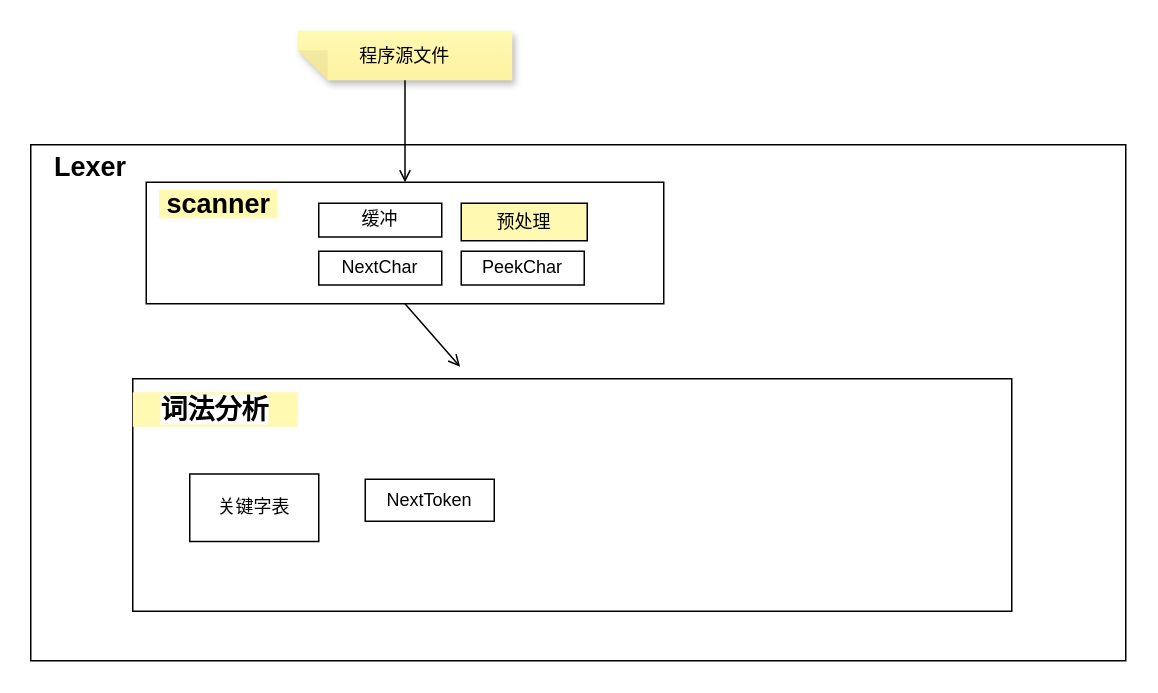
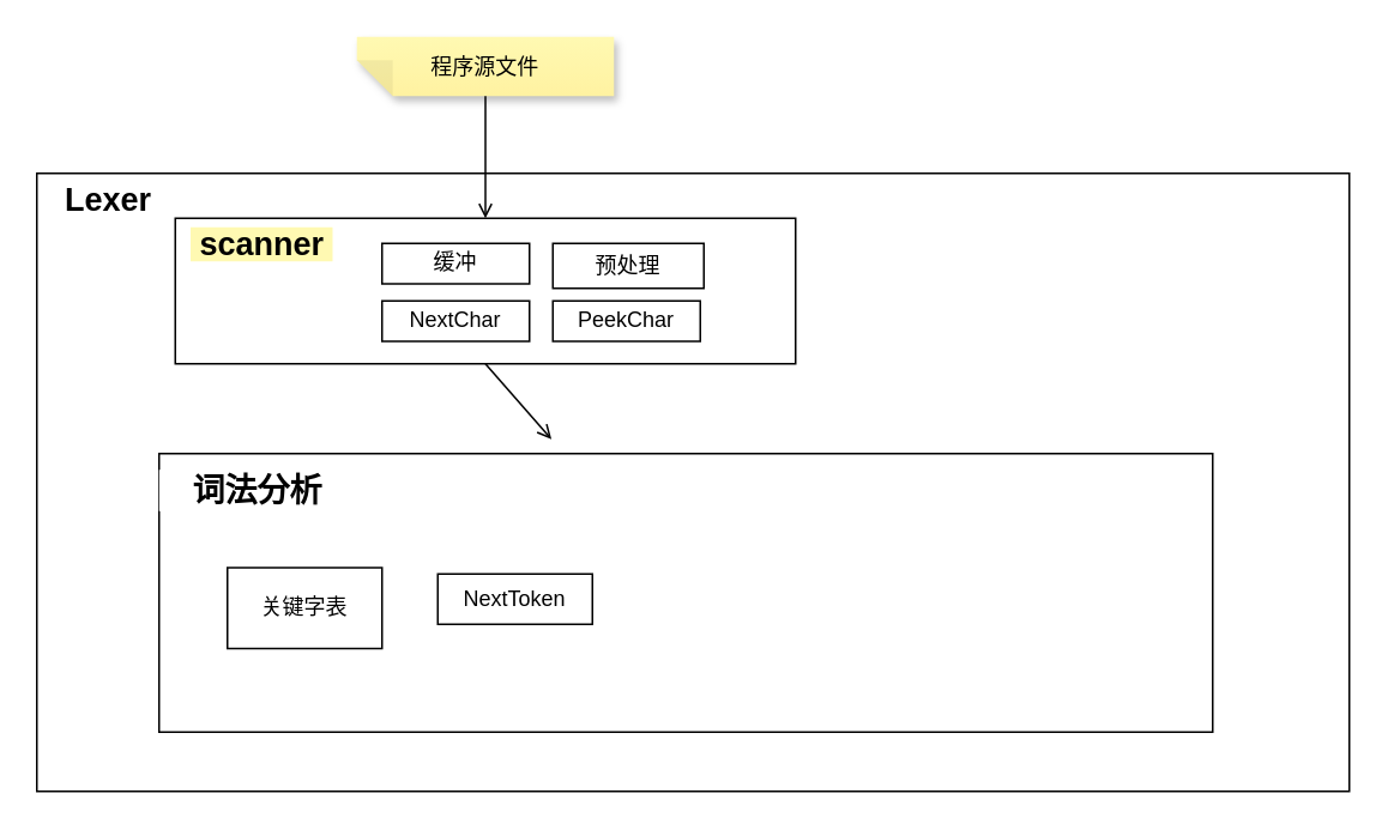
  <mxCell id="0" />
  <mxCell id="1" parent="0" />
  <mxCell id="2" value="程序源文件" style="shape=note;whiteSpace=wrap;html=1;backgroundOutline=1;fontColor=#000000;darkOpacity=0.05;fillColor=#FFF9B2;strokeColor=none;fillStyle=solid;direction=west;gradientDirection=north;gradientColor=#FFF2A1;shadow=1;size=20;pointerEvents=1;" vertex="1" parent="1"><mxGeometry x="198" y="20" width="143" height="33" as="geometry" /></mxCell>
  <mxCell id="3" value="" style="rounded=0;whiteSpace=wrap;html=1;fontSize=13;" vertex="1" parent="1"><mxGeometry x="20" y="96" width="730" height="344" as="geometry" /></mxCell>
  <mxCell id="4" value="" style="edgeStyle=none;orthogonalLoop=1;jettySize=auto;html=1;rounded=0;endArrow=open;sourcePerimeterSpacing=8;targetPerimeterSpacing=8;curved=1;exitX=0.5;exitY=0;exitDx=0;exitDy=0;exitPerimeter=0;entryX=0.5;entryY=0;entryDx=0;entryDy=0;fontStyle=1" edge="1" parent="1" source="2" target="6"><mxGeometry width="140" relative="1" as="geometry"><mxPoint x="335" y="234" as="sourcePoint" /><mxPoint x="475" y="234" as="targetPoint" /><Array as="points" /></mxGeometry></mxCell>
  <mxCell id="5" value="" style="group" vertex="1" connectable="0" parent="1"><mxGeometry x="97" y="121" width="345" height="81" as="geometry" /></mxCell>
  <mxCell id="6" value="" style="rounded=0;whiteSpace=wrap;html=1;" vertex="1" parent="5"><mxGeometry width="345" height="81" as="geometry" /></mxCell>
  <mxCell id="7" value="缓冲" style="rounded=0;whiteSpace=wrap;html=1;" vertex="1" parent="5"><mxGeometry x="115" y="14" width="82" height="22.5" as="geometry" /></mxCell>
- <mxCell id="8" value="预处理" style="rounded=0;whiteSpace=wrap;html=1;fillColor=#fff9b2;" vertex="1" parent="5"><mxGeometry x="210" y="14" width="84" height="25" as="geometry" /></mxCell>
+ <mxCell id="8" value="预处理" style="rounded=0;whiteSpace=wrap;html=1;" vertex="1" parent="5"><mxGeometry x="210" y="14" width="84" height="25" as="geometry" /></mxCell>
  <mxCell id="9" value="scanner" style="rounded=0;whiteSpace=wrap;html=1;strokeColor=none;fontSize=18;fontStyle=1;fillColor=#fff9b2;" vertex="1" parent="5"><mxGeometry x="8.5" y="5" width="79" height="19" as="geometry" /></mxCell>
  <mxCell id="10" value="NextChar" style="rounded=0;whiteSpace=wrap;html=1;" vertex="1" parent="5"><mxGeometry x="115" y="46" width="82" height="22.5" as="geometry" /></mxCell>
  <mxCell id="11" value="PeekChar" style="rounded=0;whiteSpace=wrap;html=1;" vertex="1" parent="5"><mxGeometry x="210" y="46" width="82" height="22.5" as="geometry" /></mxCell>
  <mxCell id="12" value="" style="rounded=0;whiteSpace=wrap;html=1;" vertex="1" parent="1"><mxGeometry x="88" y="252" width="586" height="155" as="geometry" /></mxCell>
  <mxCell id="13" value="&lt;b&gt;&lt;font style=&quot;font-size: 18px;&quot;&gt;Lexer&lt;/font&gt;&lt;/b&gt;" style="text;strokeColor=none;fillColor=none;html=1;align=center;verticalAlign=middle;whiteSpace=wrap;rounded=0;" vertex="1" parent="1"><mxGeometry x="30" y="96" width="60" height="30" as="geometry" /></mxCell>
  <mxCell id="14" value="" style="edgeStyle=none;orthogonalLoop=1;jettySize=auto;html=1;rounded=0;endArrow=open;sourcePerimeterSpacing=8;targetPerimeterSpacing=8;curved=1;exitX=0.5;exitY=1;exitDx=0;exitDy=0;fontStyle=1" edge="1" parent="1" source="6" target="12"><mxGeometry width="140" relative="1" as="geometry"><mxPoint x="280" y="63" as="sourcePoint" /><mxPoint x="280" y="131" as="targetPoint" /><Array as="points" /></mxGeometry></mxCell>
- <mxCell id="15" value="&lt;meta charset=&quot;utf-8&quot; style=&quot;font-size: 18px;&quot;&gt;&lt;span style=&quot;color: rgb(0, 0, 0); font-family: Helvetica; font-size: 18px; font-style: normal; font-variant-ligatures: normal; font-variant-caps: normal; letter-spacing: normal; orphans: 2; text-align: center; text-indent: 0px; text-transform: none; widows: 2; word-spacing: 0px; -webkit-text-stroke-width: 0px; background-color: rgb(255, 255, 255); text-decoration-thickness: initial; text-decoration-style: initial; text-decoration-color: initial; float: none; display: inline !important;&quot;&gt;词法分析&lt;/span&gt;" style="rounded=0;whiteSpace=wrap;html=1;fontStyle=1;fontSize=18;strokeColor=none;fillColor=#fff9b2;" vertex="1" parent="1"><mxGeometry x="88" y="261" width="110" height="23" as="geometry" /></mxCell>
+ <mxCell id="15" value="&lt;meta charset=&quot;utf-8&quot; style=&quot;font-size: 18px;&quot;&gt;&lt;span style=&quot;color: rgb(0, 0, 0); font-family: Helvetica; font-size: 18px; font-style: normal; font-variant-ligatures: normal; font-variant-caps: normal; letter-spacing: normal; orphans: 2; text-align: center; text-indent: 0px; text-transform: none; widows: 2; word-spacing: 0px; -webkit-text-stroke-width: 0px; background-color: rgb(255, 255, 255); text-decoration-thickness: initial; text-decoration-style: initial; text-decoration-color: initial; float: none; display: inline !important;&quot;&gt;词法分析&lt;/span&gt;" style="rounded=0;whiteSpace=wrap;html=1;fontStyle=1;fontSize=18;strokeColor=none;" vertex="1" parent="1"><mxGeometry x="88" y="261" width="110" height="23" as="geometry" /></mxCell>
  <mxCell id="16" value="关键字表" style="rounded=0;whiteSpace=wrap;html=1;" vertex="1" parent="1"><mxGeometry x="126" y="315.5" width="86" height="45" as="geometry" /></mxCell>
  <mxCell id="17" value="NextToken" style="rounded=0;whiteSpace=wrap;html=1;" vertex="1" parent="1"><mxGeometry x="243" y="319" width="86" height="28" as="geometry" /></mxCell>
